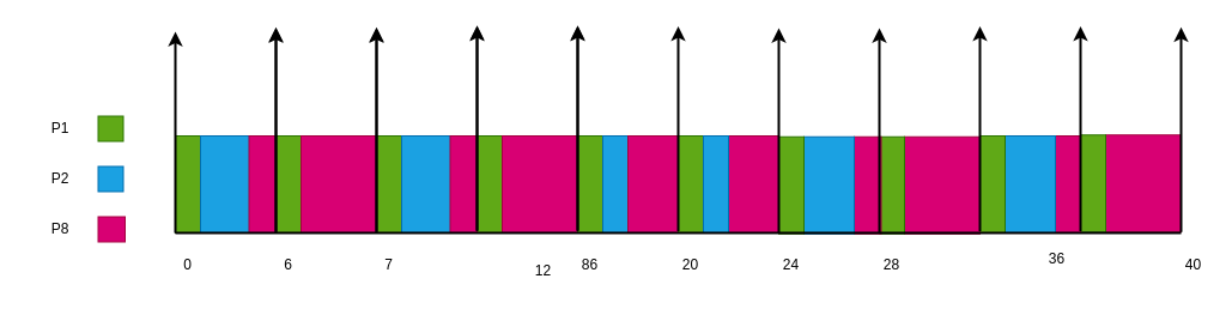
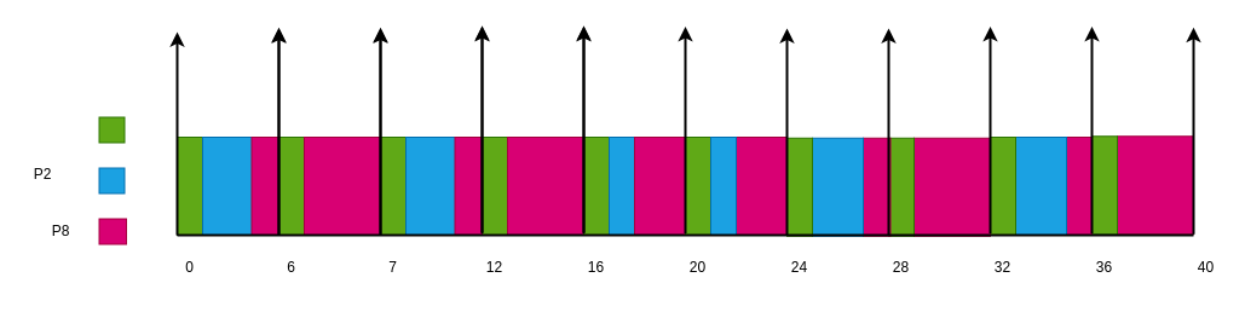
  <mxCell id="0" />
  <mxCell id="1" parent="0" />
  <mxCell id="2" value="" style="rounded=0;whiteSpace=wrap;html=1;fillColor=#d80073;fontColor=#ffffff;strokeColor=#A50040;" vertex="1" parent="1"><mxGeometry x="608" y="113" width="42" height="81" as="geometry" /></mxCell>
  <mxCell id="3" value="" style="rounded=0;whiteSpace=wrap;html=1;fillColor=#60a917;fontColor=#ffffff;strokeColor=#2D7600;" vertex="1" parent="1"><mxGeometry x="146" y="113" width="21" height="81" as="geometry" /></mxCell>
  <mxCell id="4" value="" style="rounded=0;whiteSpace=wrap;html=1;fillColor=#60a917;fontColor=#ffffff;strokeColor=#2D7600;" vertex="1" parent="1"><mxGeometry x="230" y="113" width="21" height="81" as="geometry" /></mxCell>
  <mxCell id="5" value="" style="rounded=0;whiteSpace=wrap;html=1;fillColor=#1ba1e2;fontColor=#ffffff;strokeColor=#006EAF;" vertex="1" parent="1"><mxGeometry x="167" y="113" width="42" height="81" as="geometry" /></mxCell>
  <mxCell id="6" value="" style="rounded=0;whiteSpace=wrap;html=1;fillColor=#d80073;fontColor=#ffffff;strokeColor=#A50040;" vertex="1" parent="1"><mxGeometry x="207.5" y="113" width="22.5" height="81" as="geometry" /></mxCell>
  <mxCell id="7" value="" style="rounded=0;whiteSpace=wrap;html=1;fillColor=#d80073;fontColor=#ffffff;strokeColor=#A50040;" vertex="1" parent="1"><mxGeometry x="251" y="113" width="63" height="81" as="geometry" /></mxCell>
  <mxCell id="8" value="" style="rounded=0;whiteSpace=wrap;html=1;fillColor=#60a917;fontColor=#ffffff;strokeColor=#2D7600;" vertex="1" parent="1"><mxGeometry x="314" y="113" width="21" height="81" as="geometry" /></mxCell>
  <mxCell id="9" value="" style="rounded=0;whiteSpace=wrap;html=1;fillColor=#60a917;fontColor=#ffffff;strokeColor=#2D7600;" vertex="1" parent="1"><mxGeometry x="398" y="113" width="21" height="81" as="geometry" /></mxCell>
  <mxCell id="10" value="" style="rounded=0;whiteSpace=wrap;html=1;fillColor=#1ba1e2;fontColor=#ffffff;strokeColor=#006EAF;" vertex="1" parent="1"><mxGeometry x="335" y="113" width="42" height="81" as="geometry" /></mxCell>
  <mxCell id="11" value="" style="rounded=0;whiteSpace=wrap;html=1;fillColor=#d80073;fontColor=#ffffff;strokeColor=#A50040;" vertex="1" parent="1"><mxGeometry x="375.5" y="113" width="22.5" height="81" as="geometry" /></mxCell>
  <mxCell id="12" value="" style="rounded=0;whiteSpace=wrap;html=1;fillColor=#d80073;fontColor=#ffffff;strokeColor=#A50040;" vertex="1" parent="1"><mxGeometry x="419" y="113" width="63" height="81" as="geometry" /></mxCell>
  <mxCell id="13" value="" style="rounded=0;whiteSpace=wrap;html=1;fillColor=#60a917;fontColor=#ffffff;strokeColor=#2D7600;" vertex="1" parent="1"><mxGeometry x="482" y="113" width="21" height="81" as="geometry" /></mxCell>
  <mxCell id="14" value="" style="rounded=0;whiteSpace=wrap;html=1;fillColor=#1ba1e2;fontColor=#ffffff;strokeColor=#006EAF;" vertex="1" parent="1"><mxGeometry x="503" y="113" width="21" height="81" as="geometry" /></mxCell>
  <mxCell id="15" value="" style="rounded=0;whiteSpace=wrap;html=1;fillColor=#d80073;fontColor=#ffffff;strokeColor=#A50040;" vertex="1" parent="1"><mxGeometry x="524" y="113" width="42" height="81" as="geometry" /></mxCell>
  <mxCell id="16" value="" style="rounded=0;whiteSpace=wrap;html=1;fillColor=#60a917;fontColor=#ffffff;strokeColor=#2D7600;" vertex="1" parent="1"><mxGeometry x="566" y="113" width="21" height="81" as="geometry" /></mxCell>
  <mxCell id="17" value="" style="rounded=0;whiteSpace=wrap;html=1;fillColor=#1ba1e2;fontColor=#ffffff;strokeColor=#006EAF;" vertex="1" parent="1"><mxGeometry x="587" y="113" width="21" height="81" as="geometry" /></mxCell>
  <mxCell id="18" value="" style="rounded=0;whiteSpace=wrap;html=1;fillColor=#d80073;fontColor=#ffffff;strokeColor=#A50040;" vertex="1" parent="1"><mxGeometry x="923" y="112.25" width="63" height="81" as="geometry" /></mxCell>
  <mxCell id="19" value="" style="rounded=0;whiteSpace=wrap;html=1;fillColor=#60a917;fontColor=#ffffff;strokeColor=#2D7600;" vertex="1" parent="1"><mxGeometry x="902" y="112.25" width="21" height="81" as="geometry" /></mxCell>
  <mxCell id="20" value="" style="rounded=0;whiteSpace=wrap;html=1;fillColor=#d80073;fontColor=#ffffff;strokeColor=#A50040;" vertex="1" parent="1"><mxGeometry x="879.5" y="113" width="22.5" height="81" as="geometry" /></mxCell>
  <mxCell id="21" value="" style="rounded=0;whiteSpace=wrap;html=1;fillColor=#1ba1e2;fontColor=#ffffff;strokeColor=#006EAF;" vertex="1" parent="1"><mxGeometry x="839" y="113" width="42" height="81" as="geometry" /></mxCell>
  <mxCell id="22" value="" style="rounded=0;whiteSpace=wrap;html=1;fillColor=#60a917;fontColor=#ffffff;strokeColor=#2D7600;" vertex="1" parent="1"><mxGeometry x="818" y="113" width="21" height="81" as="geometry" /></mxCell>
  <mxCell id="23" value="" style="rounded=0;whiteSpace=wrap;html=1;fillColor=#d80073;fontColor=#ffffff;strokeColor=#A50040;" vertex="1" parent="1"><mxGeometry x="755" y="113.75" width="63" height="81" as="geometry" /></mxCell>
  <mxCell id="24" value="" style="rounded=0;whiteSpace=wrap;html=1;fillColor=#60a917;fontColor=#ffffff;strokeColor=#2D7600;" vertex="1" parent="1"><mxGeometry x="734" y="113.75" width="21" height="81" as="geometry" /></mxCell>
  <mxCell id="25" value="" style="rounded=0;whiteSpace=wrap;html=1;fillColor=#d80073;fontColor=#ffffff;strokeColor=#A50040;" vertex="1" parent="1"><mxGeometry x="713" y="113.75" width="22.5" height="81" as="geometry" /></mxCell>
  <mxCell id="26" value="" style="rounded=0;whiteSpace=wrap;html=1;fillColor=#1ba1e2;fontColor=#ffffff;strokeColor=#006EAF;" vertex="1" parent="1"><mxGeometry x="671" y="113.75" width="42" height="81" as="geometry" /></mxCell>
  <mxCell id="27" value="" style="rounded=0;whiteSpace=wrap;html=1;fillColor=#60a917;fontColor=#ffffff;strokeColor=#2D7600;" vertex="1" parent="1"><mxGeometry x="650" y="113.75" width="21" height="81" as="geometry" /></mxCell>
  <mxCell id="28" value="" style="edgeStyle=none;jumpSize=13;html=1;strokeWidth=2;startSize=6;" parent="1" edge="1"><mxGeometry relative="1" as="geometry"><mxPoint x="251" y="151.5" as="sourcePoint" /><mxPoint x="251" y="151.5" as="targetPoint" /></mxGeometry></mxCell>
  <mxCell id="29" value="" style="endArrow=none;html=1;jumpSize=13;startSize=6;strokeWidth=2;" parent="1" edge="1"><mxGeometry width="50" height="50" relative="1" as="geometry"><mxPoint x="146" y="194" as="sourcePoint" /><mxPoint x="986" y="194" as="targetPoint" /></mxGeometry></mxCell>
  <mxCell id="30" value="" style="endArrow=classic;html=1;strokeWidth=2;" parent="1" edge="1"><mxGeometry width="50" height="50" relative="1" as="geometry"><mxPoint x="146" y="194" as="sourcePoint" /><mxPoint x="146" y="26" as="targetPoint" /></mxGeometry></mxCell>
  <mxCell id="31" value="" style="endArrow=classic;html=1;strokeWidth=2;" parent="1" edge="1"><mxGeometry width="50" height="50" relative="1" as="geometry"><mxPoint x="230" y="194" as="sourcePoint" /><mxPoint x="230" y="23" as="targetPoint" /></mxGeometry></mxCell>
  <mxCell id="32" value="" style="endArrow=classic;html=1;strokeWidth=2;" parent="1" edge="1"><mxGeometry width="50" height="50" relative="1" as="geometry"><mxPoint x="314" y="194" as="sourcePoint" /><mxPoint x="314" y="23" as="targetPoint" /></mxGeometry></mxCell>
  <mxCell id="33" value="0" style="text;html=1;strokeColor=none;fillColor=none;align=center;verticalAlign=middle;whiteSpace=wrap;rounded=0;" parent="1" vertex="1"><mxGeometry x="146" y="206" width="21" height="30" as="geometry" /></mxCell>
  <mxCell id="34" value="6" style="text;html=1;strokeColor=none;fillColor=none;align=center;verticalAlign=middle;whiteSpace=wrap;rounded=0;" parent="1" vertex="1"><mxGeometry x="230" y="206" width="21" height="30" as="geometry" /></mxCell>
  <mxCell id="35" value="7" style="text;html=1;strokeColor=none;fillColor=none;align=center;verticalAlign=middle;whiteSpace=wrap;rounded=0;" parent="1" vertex="1"><mxGeometry x="314" y="206" width="21" height="30" as="geometry" /></mxCell>
  <mxCell id="36" value="" style="rounded=0;whiteSpace=wrap;html=1;fillColor=#60a917;fontColor=#ffffff;strokeColor=#2D7600;" parent="1" vertex="1"><mxGeometry x="81.5" y="96.5" width="21" height="21" as="geometry" /></mxCell>
  <mxCell id="37" value="" style="rounded=0;whiteSpace=wrap;html=1;fillColor=#d80073;fontColor=#ffffff;strokeColor=#A50040;" parent="1" vertex="1"><mxGeometry x="81.5" y="180.5" width="22.5" height="21" as="geometry" /></mxCell>
  <mxCell id="38" value="" style="rounded=0;whiteSpace=wrap;html=1;fillColor=#1ba1e2;fontColor=#ffffff;strokeColor=#006EAF;" parent="1" vertex="1"><mxGeometry x="81.5" y="138.5" width="21" height="21" as="geometry" /></mxCell>
- <mxCell id="39" value="P1" style="text;html=1;strokeColor=none;fillColor=none;align=center;verticalAlign=middle;whiteSpace=wrap;rounded=0;" parent="1" vertex="1"><mxGeometry x="20" y="92" width="60" height="30" as="geometry" /></mxCell>
- <mxCell id="40" value="P2" style="text;html=1;strokeColor=none;fillColor=none;align=center;verticalAlign=middle;whiteSpace=wrap;rounded=0;" parent="1" vertex="1"><mxGeometry x="20" y="134" width="60" height="30" as="geometry" /></mxCell>
+ <mxCell id="40" value="P2" style="text;html=1;strokeColor=none;fillColor=none;align=center;verticalAlign=middle;whiteSpace=wrap;rounded=0;" parent="1" vertex="1"><mxGeometry x="5" y="129" width="60" height="30" as="geometry" /></mxCell>
  <mxCell id="41" value="P8" style="text;html=1;strokeColor=none;fillColor=none;align=center;verticalAlign=middle;whiteSpace=wrap;rounded=0;" parent="1" vertex="1"><mxGeometry x="20" y="176" width="60" height="30" as="geometry" /></mxCell>
  <mxCell id="42" value="" style="endArrow=classic;html=1;strokeWidth=2;" edge="1" parent="1"><mxGeometry width="50" height="50" relative="1" as="geometry"><mxPoint x="398" y="192.5" as="sourcePoint" /><mxPoint x="398" y="21.5" as="targetPoint" /></mxGeometry></mxCell>
  <mxCell id="43" value="" style="endArrow=classic;html=1;strokeWidth=2;" edge="1" parent="1"><mxGeometry width="50" height="50" relative="1" as="geometry"><mxPoint x="482" y="192.5" as="sourcePoint" /><mxPoint x="482" y="21.5" as="targetPoint" /></mxGeometry></mxCell>
  <mxCell id="44" value="" style="endArrow=classic;html=1;strokeWidth=2;" edge="1" parent="1"><mxGeometry width="50" height="50" relative="1" as="geometry"><mxPoint x="566" y="192.5" as="sourcePoint" /><mxPoint x="566" y="21.5" as="targetPoint" /></mxGeometry></mxCell>
- <mxCell id="45" value="12" style="text;html=1;strokeColor=none;fillColor=none;align=center;verticalAlign=middle;whiteSpace=wrap;rounded=0;" vertex="1" parent="1"><mxGeometry x="443" y="211" width="21" height="30" as="geometry" /></mxCell>
- <mxCell id="46" value="86" style="text;html=1;strokeColor=none;fillColor=none;align=center;verticalAlign=middle;whiteSpace=wrap;rounded=0;" vertex="1" parent="1"><mxGeometry x="482" y="206" width="21" height="30" as="geometry" /></mxCell>
+ <mxCell id="45" value="12" style="text;html=1;strokeColor=none;fillColor=none;align=center;verticalAlign=middle;whiteSpace=wrap;rounded=0;" vertex="1" parent="1"><mxGeometry x="398" y="206" width="21" height="30" as="geometry" /></mxCell>
+ <mxCell id="46" value="16" style="text;html=1;strokeColor=none;fillColor=none;align=center;verticalAlign=middle;whiteSpace=wrap;rounded=0;" vertex="1" parent="1"><mxGeometry x="482" y="206" width="21" height="30" as="geometry" /></mxCell>
  <mxCell id="47" value="20" style="text;html=1;strokeColor=none;fillColor=none;align=center;verticalAlign=middle;whiteSpace=wrap;rounded=0;" vertex="1" parent="1"><mxGeometry x="566" y="206" width="21" height="30" as="geometry" /></mxCell>
  <mxCell id="48" value="" style="endArrow=classic;html=1;strokeWidth=2;" edge="1" parent="1"><mxGeometry width="50" height="50" relative="1" as="geometry"><mxPoint x="230" y="193.25" as="sourcePoint" /><mxPoint x="230" y="22.25" as="targetPoint" /></mxGeometry></mxCell>
  <mxCell id="49" value="" style="endArrow=classic;html=1;strokeWidth=2;" edge="1" parent="1"><mxGeometry width="50" height="50" relative="1" as="geometry"><mxPoint x="314" y="193.25" as="sourcePoint" /><mxPoint x="314" y="22.25" as="targetPoint" /></mxGeometry></mxCell>
  <mxCell id="50" value="" style="endArrow=classic;html=1;strokeWidth=2;" edge="1" parent="1"><mxGeometry width="50" height="50" relative="1" as="geometry"><mxPoint x="398" y="191.75" as="sourcePoint" /><mxPoint x="398" y="20.75" as="targetPoint" /></mxGeometry></mxCell>
  <mxCell id="51" value="" style="endArrow=classic;html=1;strokeWidth=2;" edge="1" parent="1"><mxGeometry width="50" height="50" relative="1" as="geometry"><mxPoint x="482" y="191.75" as="sourcePoint" /><mxPoint x="482" y="20.75" as="targetPoint" /></mxGeometry></mxCell>
  <mxCell id="52" value="" style="endArrow=classic;html=1;strokeWidth=2;" edge="1" parent="1"><mxGeometry width="50" height="50" relative="1" as="geometry"><mxPoint x="986" y="193.25" as="sourcePoint" /><mxPoint x="986" y="22.25" as="targetPoint" /></mxGeometry></mxCell>
  <mxCell id="53" value="" style="endArrow=classic;html=1;strokeWidth=2;" edge="1" parent="1"><mxGeometry width="50" height="50" relative="1" as="geometry"><mxPoint x="650" y="194" as="sourcePoint" /><mxPoint x="650" y="23" as="targetPoint" /></mxGeometry></mxCell>
  <mxCell id="54" value="" style="endArrow=classic;html=1;strokeWidth=2;" edge="1" parent="1"><mxGeometry width="50" height="50" relative="1" as="geometry"><mxPoint x="734" y="194" as="sourcePoint" /><mxPoint x="734" y="23" as="targetPoint" /></mxGeometry></mxCell>
  <mxCell id="55" value="" style="endArrow=classic;html=1;strokeWidth=2;" edge="1" parent="1"><mxGeometry width="50" height="50" relative="1" as="geometry"><mxPoint x="818" y="192.5" as="sourcePoint" /><mxPoint x="818" y="21.5" as="targetPoint" /></mxGeometry></mxCell>
  <mxCell id="56" value="" style="endArrow=classic;html=1;strokeWidth=2;" edge="1" parent="1"><mxGeometry width="50" height="50" relative="1" as="geometry"><mxPoint x="902" y="192.5" as="sourcePoint" /><mxPoint x="902" y="21.5" as="targetPoint" /></mxGeometry></mxCell>
  <mxCell id="57" value="24" style="text;html=1;strokeColor=none;fillColor=none;align=center;verticalAlign=middle;whiteSpace=wrap;rounded=0;" vertex="1" parent="1"><mxGeometry x="650" y="206" width="21" height="30" as="geometry" /></mxCell>
  <mxCell id="58" value="28" style="text;html=1;strokeColor=none;fillColor=none;align=center;verticalAlign=middle;whiteSpace=wrap;rounded=0;" vertex="1" parent="1"><mxGeometry x="734" y="206" width="21" height="30" as="geometry" /></mxCell>
- <mxCell id="60" value="36" style="text;html=1;strokeColor=none;fillColor=none;align=center;verticalAlign=middle;whiteSpace=wrap;rounded=0;" vertex="1" parent="1"><mxGeometry x="872" y="201" width="21" height="30" as="geometry" /></mxCell>
+ <mxCell id="59" value="32" style="text;html=1;strokeColor=none;fillColor=none;align=center;verticalAlign=middle;whiteSpace=wrap;rounded=0;" vertex="1" parent="1"><mxGeometry x="818" y="206" width="21" height="30" as="geometry" /></mxCell>
+ <mxCell id="60" value="36" style="text;html=1;strokeColor=none;fillColor=none;align=center;verticalAlign=middle;whiteSpace=wrap;rounded=0;" vertex="1" parent="1"><mxGeometry x="902" y="206" width="21" height="30" as="geometry" /></mxCell>
  <mxCell id="61" value="40" style="text;html=1;strokeColor=none;fillColor=none;align=center;verticalAlign=middle;whiteSpace=wrap;rounded=0;" vertex="1" parent="1"><mxGeometry x="986" y="206" width="21" height="30" as="geometry" /></mxCell>
